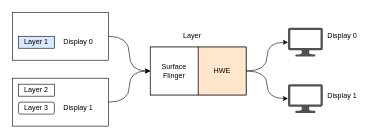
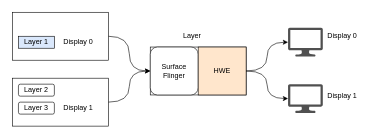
  <mxCell id="0" />
  <mxCell id="1" parent="0" />
  <mxCell id="2" style="edgeStyle=orthogonalEdgeStyle;rounded=0;orthogonalLoop=1;jettySize=auto;html=1;curved=1;" edge="1" parent="1" source="3" target="13"><mxGeometry relative="1" as="geometry" /></mxCell>
  <mxCell id="3" value="" style="rounded=0;whiteSpace=wrap;html=1;" vertex="1" parent="1"><mxGeometry x="20" y="20" width="160" height="80" as="geometry" /></mxCell>
  <mxCell id="4" value="Display 0" style="text;html=1;strokeColor=none;fillColor=none;align=center;verticalAlign=middle;whiteSpace=wrap;rounded=0;" vertex="1" parent="1"><mxGeometry x="90" y="60" width="80" height="20" as="geometry" /></mxCell>
  <mxCell id="5" value="Layer 1" style="rounded=0;whiteSpace=wrap;html=1;fillColor=#dae8fc;" vertex="1" parent="1"><mxGeometry x="30" y="60" width="60" height="20" as="geometry" /></mxCell>
  <mxCell id="6" style="edgeStyle=orthogonalEdgeStyle;rounded=0;orthogonalLoop=1;jettySize=auto;html=1;curved=1;" edge="1" parent="1" source="7" target="13"><mxGeometry relative="1" as="geometry" /></mxCell>
  <mxCell id="7" value="" style="rounded=0;whiteSpace=wrap;html=1;" vertex="1" parent="1"><mxGeometry x="20" y="130" width="160" height="80" as="geometry" /></mxCell>
  <mxCell id="8" value="Display 1" style="text;html=1;strokeColor=none;fillColor=none;align=center;verticalAlign=middle;whiteSpace=wrap;rounded=0;" vertex="1" parent="1"><mxGeometry x="90" y="170" width="80" height="20" as="geometry" /></mxCell>
- <mxCell id="9" value="Layer 2" style="rounded=0;whiteSpace=wrap;html=1;" vertex="1" parent="1"><mxGeometry x="30" y="140" width="60" height="20" as="geometry" /></mxCell>
+ <mxCell id="9" value="Layer 2" style="whiteSpace=wrap;html=1;rounded=1;" vertex="1" parent="1"><mxGeometry x="30" y="140" width="60" height="20" as="geometry" /></mxCell>
  <mxCell id="10" value="Layer 3" style="whiteSpace=wrap;html=1;rounded=1;" vertex="1" parent="1"><mxGeometry x="30" y="170" width="60" height="20" as="geometry" /></mxCell>
  <mxCell id="11" value="" style="group" vertex="1" connectable="0" parent="1"><mxGeometry x="250" y="78" width="160" height="80" as="geometry" /></mxCell>
  <mxCell id="12" value="" style="rounded=0;whiteSpace=wrap;html=1;" vertex="1" parent="11"><mxGeometry width="160" height="80" as="geometry" /></mxCell>
- <mxCell id="13" value="Surface&lt;br&gt;Flinger" style="rounded=0;whiteSpace=wrap;html=1;" vertex="1" parent="11"><mxGeometry width="80" height="80" as="geometry" /></mxCell>
+ <mxCell id="13" value="Surface&lt;br&gt;Flinger" style="whiteSpace=wrap;html=1;rounded=1;" vertex="1" parent="11"><mxGeometry width="80" height="80" as="geometry" /></mxCell>
  <mxCell id="14" value="HWE" style="rounded=0;whiteSpace=wrap;html=1;fillColor=#ffe6cc;" vertex="1" parent="11"><mxGeometry x="80" width="80" height="80" as="geometry" /></mxCell>
  <mxCell id="15" value="Layer" style="text;html=1;strokeColor=none;fillColor=none;align=center;verticalAlign=middle;whiteSpace=wrap;rounded=0;" vertex="1" parent="1"><mxGeometry x="300" y="50" width="40" height="20" as="geometry" /></mxCell>
  <mxCell id="16" value="" style="pointerEvents=1;shadow=0;dashed=0;html=1;strokeColor=none;fillColor=#505050;labelPosition=center;verticalLabelPosition=bottom;verticalAlign=top;outlineConnect=0;align=center;shape=mxgraph.office.devices.lcd_monitor;" vertex="1" parent="1"><mxGeometry x="480" y="46" width="58" height="48" as="geometry" /></mxCell>
  <mxCell id="17" value="" style="pointerEvents=1;shadow=0;dashed=0;html=1;strokeColor=none;fillColor=#505050;labelPosition=center;verticalLabelPosition=bottom;verticalAlign=top;outlineConnect=0;align=center;shape=mxgraph.office.devices.lcd_monitor;" vertex="1" parent="1"><mxGeometry x="480" y="140" width="58" height="48" as="geometry" /></mxCell>
  <mxCell id="18" style="edgeStyle=orthogonalEdgeStyle;rounded=0;orthogonalLoop=1;jettySize=auto;html=1;curved=1;" edge="1" parent="1" source="14" target="16"><mxGeometry relative="1" as="geometry" /></mxCell>
  <mxCell id="19" style="edgeStyle=orthogonalEdgeStyle;rounded=0;orthogonalLoop=1;jettySize=auto;html=1;curved=1;" edge="1" parent="1" source="14" target="17"><mxGeometry relative="1" as="geometry" /></mxCell>
  <mxCell id="20" value="Display 0" style="text;html=1;align=center;verticalAlign=middle;resizable=0;points=[];autosize=1;" vertex="1" parent="1"><mxGeometry x="540" y="50" width="60" height="20" as="geometry" /></mxCell>
  <mxCell id="21" value="Display 1" style="text;html=1;align=center;verticalAlign=middle;resizable=0;points=[];autosize=1;" vertex="1" parent="1"><mxGeometry x="540" y="150" width="60" height="20" as="geometry" /></mxCell>
